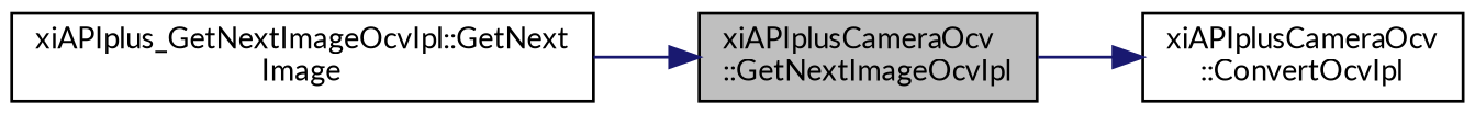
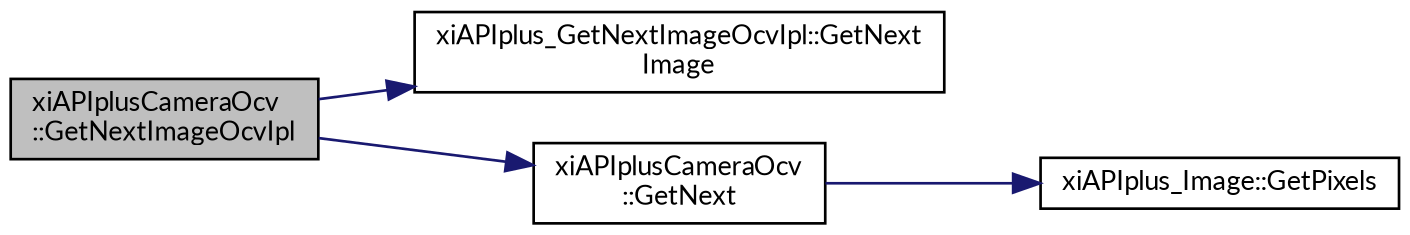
  digraph {
    fontname=Lato
    rankdir=LR
    node [color=black fillcolor=white fontname=Lato fontsize=10 shape=record style=filled]
    edge [color=midnightblue fontname=Lato fontsize=10 labelfontname=Helvetica labelfontsize=10 style=solid]
    n1 [fillcolor=grey75 fontcolor=black height=0.2 label="xiAPIplusCameraOcv\l::GetNextImageOcvIpl" width=0.4]
    n2 [height=0.2 label="xiAPIplus_GetNextImageOcvIpl::GetNext\lImage" width=0.4]
-   n3 [height=0.2 label="xiAPIplusCameraOcv\l::ConvertOcvIpl" width=0.4]
-   n2 -> n1
+   n3 [height=0.2 label="xiAPIplusCameraOcv\l::GetNext" width=0.4]
+   n4 [height=0.2 label="xiAPIplus_Image::GetPixels" width=0.4]
+   n1 -> n2
    n1 -> n3
+   n3 -> n4
  }
